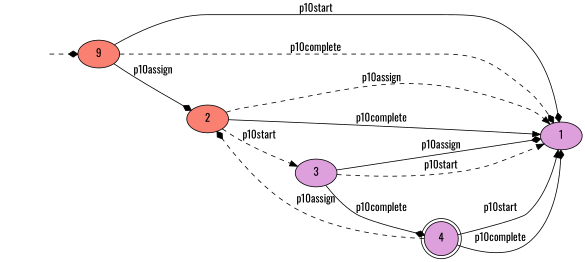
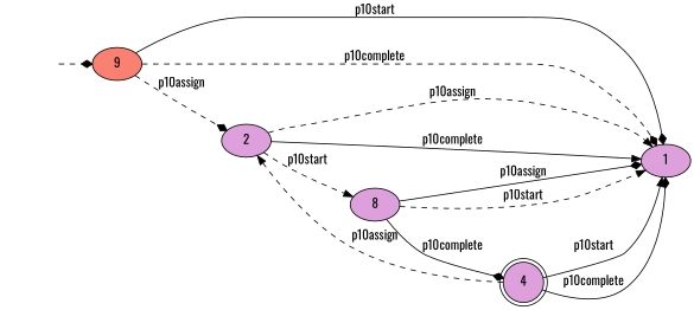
  digraph {
    fontname=Oswald
    rankdir=LR
    node [fontname=Oswald style=filled fillcolor=plum]
    edge [arrowhead=diamond fontname=Oswald style=solid]
    fake0 [style=invisible fillcolor=""]
    n2 [fillcolor=salmon label=9 root=true]
    1
-   2 [fillcolor=salmon]
-   3
+   2
+   3 [label=8]
    4 [shape=doublecircle]
    fake0 -> n2 [style=dashed]
    n2 -> 1 [label=p10start]
    n2 -> 1 [label=p10complete style=dashed]
-   n2 -> 2 [label=p10assign]
+   n2 -> 2 [label=p10assign style=dashed]
    2 -> 1 [arrowhead=normal label=p10assign style=dashed]
    2 -> 1 [arrowhead=normal label=p10complete]
    2 -> 3 [arrowhead=normal label=p10start style=dashed]
    3 -> 1 [label=p10assign]
    3 -> 1 [arrowhead=normal label=p10start style=dashed]
    3 -> 4 [label=p10complete]
    4 -> 1 [arrowhead=normal label=p10start]
    4 -> 1 [label=p10complete]
-   4 -> 2 [label=p10assign style=dashed]
+   4 -> 2 [arrowhead=normal label=p10assign style=dashed]
  }
